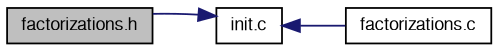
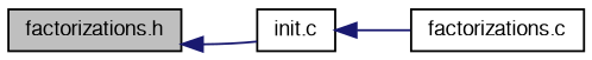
  digraph {
    rankdir=LR
    node [color=black fillcolor=white fontname=FreeSans fontsize=10 shape=record style=filled]
    edge [color=midnightblue dir=back fontname=FreeSans fontsize=10 labelfontname=FreeSans labelfontsize=10 style=solid]
    n1 [fillcolor=grey75 fontcolor=black height=0.2 label="factorizations.h" width=0.4]
    n2 [height=0.2 label="init.c" width=0.4]
    n3 [height=0.2 label="factorizations.c" width=0.4]
-   n2 -> n1
+   n1 -> n2
    n2 -> n3
  }
